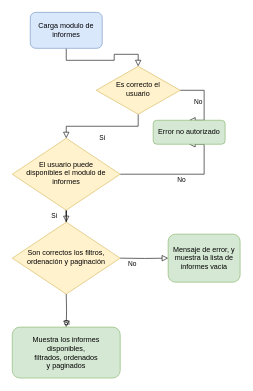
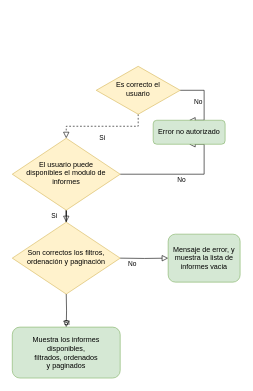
  <mxCell id="0" />
  <mxCell id="1" parent="0" />
- <mxCell id="2" value="" style="rounded=0;html=1;jettySize=auto;orthogonalLoop=1;fontSize=11;endArrow=block;endFill=0;endSize=8;strokeWidth=1;shadow=0;labelBackgroundColor=none;edgeStyle=orthogonalEdgeStyle;" parent="1" source="3" target="6" edge="1"><mxGeometry relative="1" as="geometry" /></mxCell>
- <mxCell id="3" value="Carga modulo de informes" style="rounded=1;whiteSpace=wrap;html=1;fontSize=12;glass=0;strokeWidth=1;shadow=0;fillColor=#dae8fc;strokeColor=#6c8ebf;" parent="1" vertex="1"><mxGeometry x="50" y="20" width="120" height="60" as="geometry" /></mxCell>
- <mxCell id="4" value="Si" style="rounded=0;html=1;jettySize=auto;orthogonalLoop=1;fontSize=11;endArrow=block;endFill=0;endSize=8;strokeWidth=1;shadow=0;labelBackgroundColor=none;edgeStyle=orthogonalEdgeStyle;" parent="1" source="6" target="9" edge="1"><mxGeometry y="20" relative="1" as="geometry"><mxPoint as="offset" /></mxGeometry></mxCell>
+ <mxCell id="4" value="Si" style="rounded=0;html=1;jettySize=auto;orthogonalLoop=1;fontSize=11;endArrow=block;endFill=0;endSize=8;strokeWidth=1;shadow=0;labelBackgroundColor=none;edgeStyle=orthogonalEdgeStyle;dashed=1;" parent="1" source="6" target="9" edge="1"><mxGeometry y="20" relative="1" as="geometry"><mxPoint as="offset" /></mxGeometry></mxCell>
  <mxCell id="5" value="No" style="edgeStyle=orthogonalEdgeStyle;rounded=0;html=1;jettySize=auto;orthogonalLoop=1;fontSize=11;endArrow=block;endFill=0;endSize=8;strokeWidth=1;shadow=0;labelBackgroundColor=none;entryX=0.5;entryY=0;entryDx=0;entryDy=0;" parent="1" source="6" target="11" edge="1"><mxGeometry x="0.048" y="-10" relative="1" as="geometry"><mxPoint as="offset" /><mxPoint x="270" y="60" as="targetPoint" /><Array as="points"><mxPoint x="340" y="150" /></Array></mxGeometry></mxCell>
  <mxCell id="6" value="Es correcto el &lt;br&gt;usuario" style="rhombus;whiteSpace=wrap;html=1;shadow=0;fontFamily=Helvetica;fontSize=12;align=center;strokeWidth=1;spacing=6;spacingTop=-4;fillColor=#fff2cc;strokeColor=#d6b656;" parent="1" vertex="1"><mxGeometry x="160" y="110" width="140" height="80" as="geometry" /></mxCell>
  <mxCell id="7" value="Si" style="rounded=0;html=1;jettySize=auto;orthogonalLoop=1;fontSize=11;endArrow=block;endFill=0;endSize=8;strokeWidth=1;shadow=0;labelBackgroundColor=none;edgeStyle=orthogonalEdgeStyle;" parent="1" source="9" target="12" edge="1"><mxGeometry y="20" relative="1" as="geometry"><mxPoint as="offset" /></mxGeometry></mxCell>
  <mxCell id="8" value="No" style="edgeStyle=orthogonalEdgeStyle;rounded=0;html=1;jettySize=auto;orthogonalLoop=1;fontSize=11;endArrow=block;endFill=0;endSize=8;strokeWidth=1;shadow=0;labelBackgroundColor=none;entryX=0.5;entryY=1;entryDx=0;entryDy=0;" parent="1" source="9" target="11" edge="1"><mxGeometry x="-0.048" y="-10" relative="1" as="geometry"><mxPoint as="offset" /><mxPoint x="210" y="290" as="targetPoint" /><Array as="points"><mxPoint x="340" y="290" /></Array></mxGeometry></mxCell>
  <mxCell id="9" value="El usuario puede &lt;br&gt;disponibles el modulo de informes" style="rhombus;whiteSpace=wrap;html=1;shadow=0;fontFamily=Helvetica;fontSize=12;align=center;strokeWidth=1;spacing=6;spacingTop=-4;fillColor=#fff2cc;strokeColor=#d6b656;" parent="1" vertex="1"><mxGeometry x="20" y="230" width="180" height="120" as="geometry" /></mxCell>
  <mxCell id="10" value="Muestra los informes disponibles,&lt;br&gt;filtrados, ordenados &lt;br&gt;y paginados" style="rounded=1;whiteSpace=wrap;html=1;fontSize=12;glass=0;strokeWidth=1;shadow=0;fillColor=#d5e8d4;strokeColor=#82b366;" parent="1" vertex="1"><mxGeometry x="20" y="545" width="180" height="85" as="geometry" /></mxCell>
  <mxCell id="11" value="Error no autorizado" style="rounded=1;whiteSpace=wrap;html=1;fontSize=12;glass=0;strokeWidth=1;shadow=0;fillColor=#d5e8d4;strokeColor=#82b366;" parent="1" vertex="1"><mxGeometry x="255" y="200" width="120" height="40" as="geometry" /></mxCell>
  <mxCell id="12" value="Son correctos los filtros, ordenación y paginación" style="rhombus;whiteSpace=wrap;html=1;shadow=0;fontFamily=Helvetica;fontSize=12;align=center;strokeWidth=1;spacing=6;spacingTop=-4;fillColor=#fff2cc;strokeColor=#d6b656;" parent="1" vertex="1"><mxGeometry x="20" y="370" width="180" height="120" as="geometry" /></mxCell>
  <mxCell id="13" value="Si" style="rounded=0;html=1;jettySize=auto;orthogonalLoop=1;fontSize=11;endArrow=block;endFill=0;endSize=8;strokeWidth=1;shadow=0;labelBackgroundColor=none;edgeStyle=orthogonalEdgeStyle;" parent="1" target="10" edge="1"><mxGeometry y="20" relative="1" as="geometry"><mxPoint as="offset" /><mxPoint x="110" y="490" as="sourcePoint" /><mxPoint x="450" y="510" as="targetPoint" /></mxGeometry></mxCell>
  <mxCell id="14" value="No" style="edgeStyle=orthogonalEdgeStyle;rounded=0;html=1;jettySize=auto;orthogonalLoop=1;fontSize=11;endArrow=block;endFill=0;endSize=8;strokeWidth=1;shadow=0;labelBackgroundColor=none;entryX=0;entryY=0.5;entryDx=0;entryDy=0;" parent="1" target="15" edge="1"><mxGeometry x="-0.5" y="-10" relative="1" as="geometry"><mxPoint as="offset" /><mxPoint x="250" y="430" as="targetPoint" /><Array as="points" /><mxPoint x="200" y="430" as="sourcePoint" /></mxGeometry></mxCell>
  <mxCell id="15" value="Mensaje de error, y muestra la lista de informes vacia" style="rounded=1;whiteSpace=wrap;html=1;fontSize=12;glass=0;strokeWidth=1;shadow=0;fillColor=#d5e8d4;strokeColor=#82b366;" parent="1" vertex="1"><mxGeometry x="280" y="390" width="120" height="80" as="geometry" /></mxCell>
